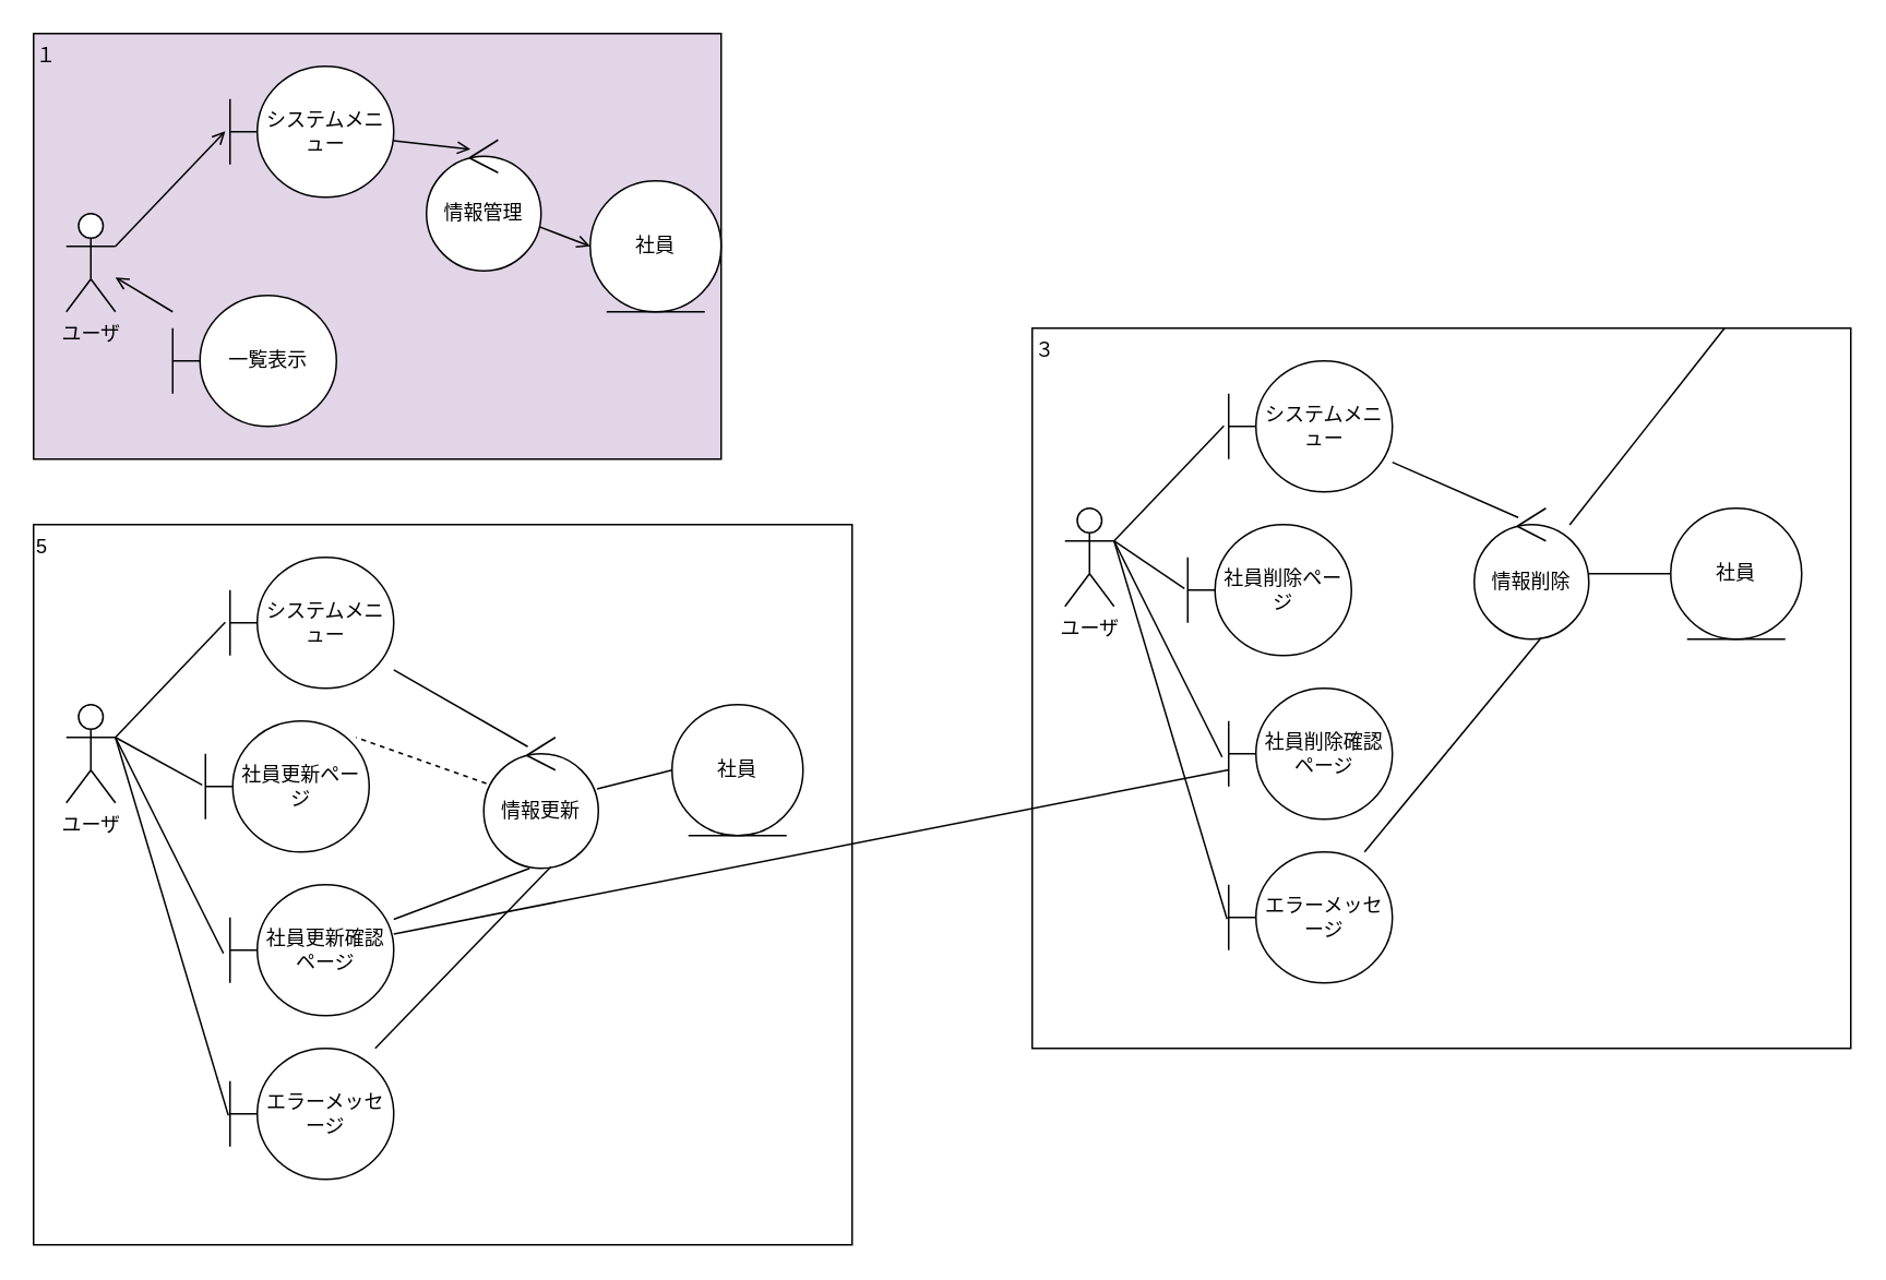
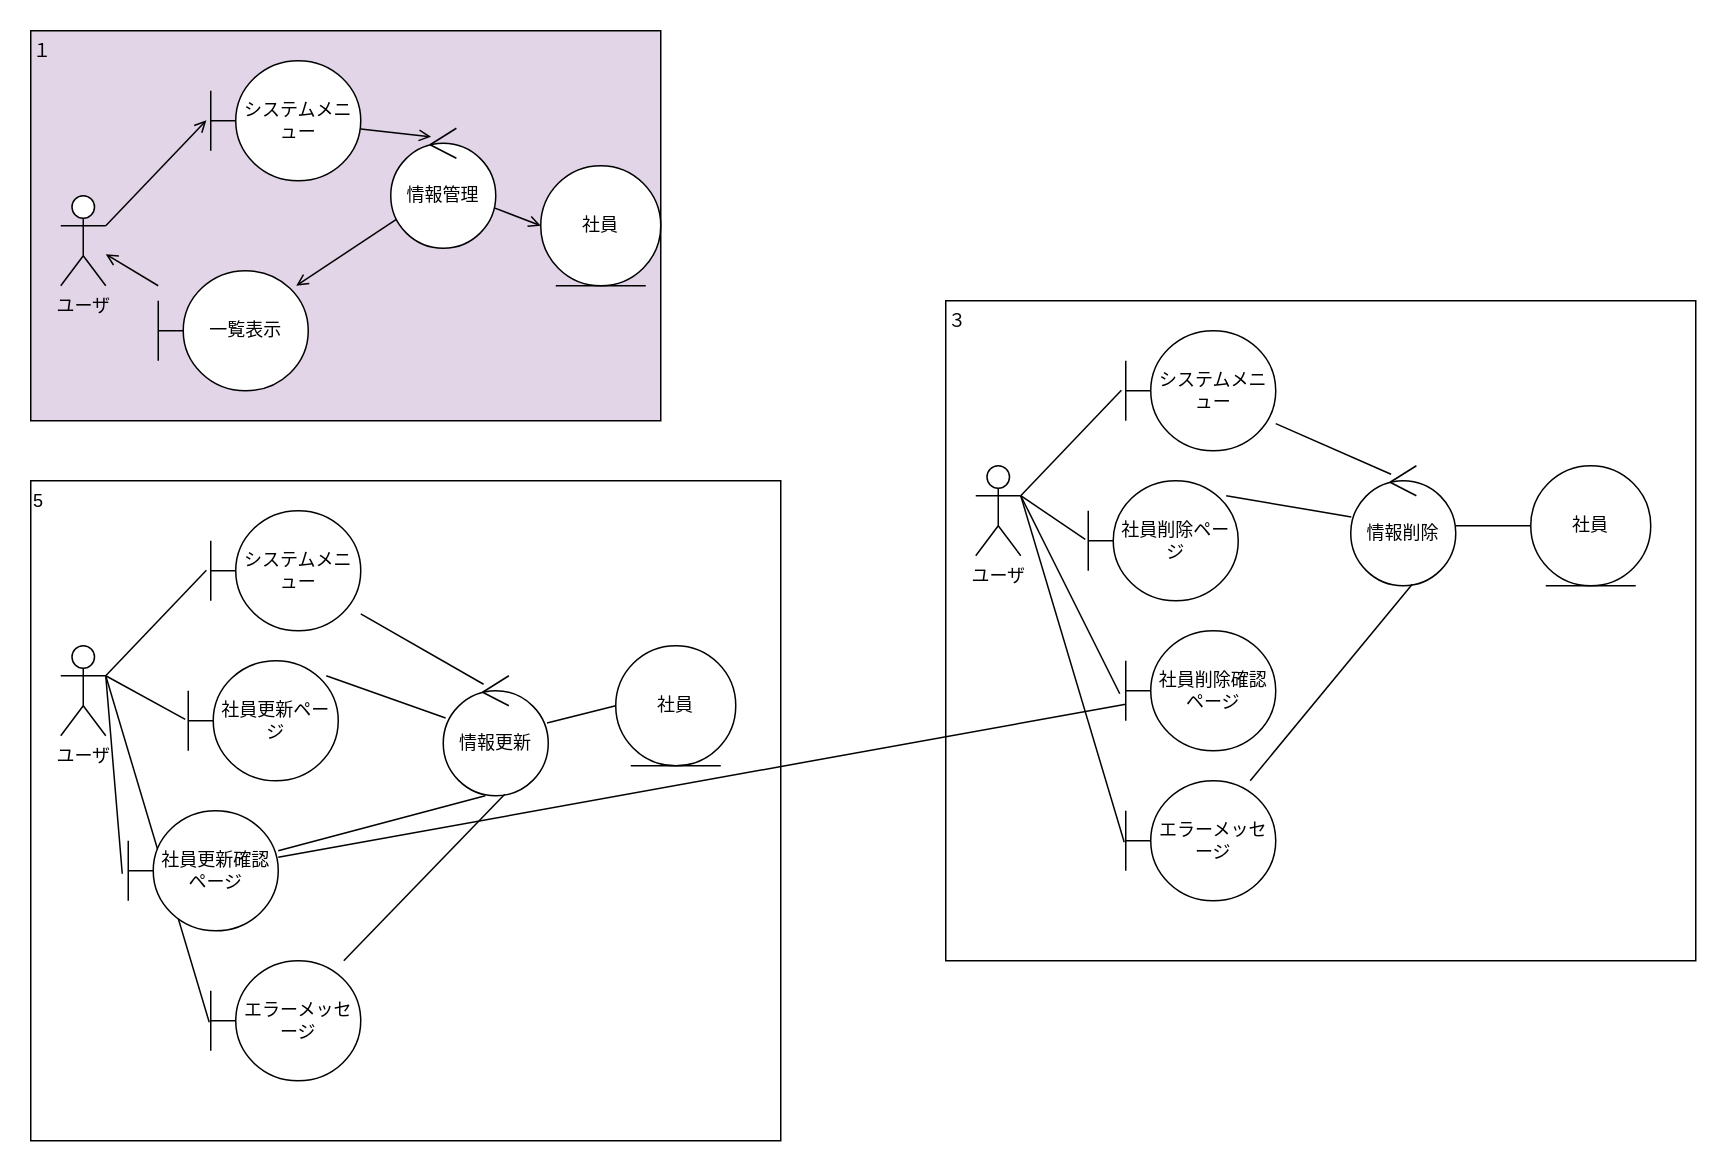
  <mxCell id="0" />
  <mxCell id="1" parent="0" />
  <mxCell id="2" value="１" style="rounded=0;whiteSpace=wrap;html=1;align=left;verticalAlign=top;fillColor=#e1d5e7;" vertex="1" parent="1"><mxGeometry x="20" y="20" width="420" height="260" as="geometry" /></mxCell>
  <mxCell id="3" value="ユーザ" style="shape=umlActor;verticalLabelPosition=bottom;verticalAlign=top;html=1;outlineConnect=0;" parent="1" vertex="1"><mxGeometry x="40" y="130" width="30" height="60" as="geometry" /></mxCell>
  <mxCell id="4" style="edgeStyle=none;rounded=0;orthogonalLoop=1;jettySize=auto;html=1;entryX=0;entryY=0.5;entryDx=0;entryDy=0;endArrow=open;endFill=0;" parent="1" source="6" target="8" edge="1"><mxGeometry relative="1" as="geometry" /></mxCell>
+ <mxCell id="5" style="edgeStyle=none;rounded=0;orthogonalLoop=1;jettySize=auto;html=1;endArrow=open;endFill=0;entryX=0.92;entryY=0.125;entryDx=0;entryDy=0;entryPerimeter=0;" parent="1" source="6" target="12" edge="1"><mxGeometry relative="1" as="geometry"><mxPoint x="310" y="80" as="targetPoint" /></mxGeometry></mxCell>
  <mxCell id="6" value="情報管理" style="ellipse;shape=umlControl;whiteSpace=wrap;html=1;" parent="1" vertex="1"><mxGeometry x="260" y="85" width="70" height="80" as="geometry" /></mxCell>
  <mxCell id="7" value="" style="rounded=0;orthogonalLoop=1;jettySize=auto;html=1;exitX=1;exitY=0.333;exitDx=0;exitDy=0;exitPerimeter=0;endArrow=open;endFill=0;entryX=-0.029;entryY=0.496;entryDx=0;entryDy=0;entryPerimeter=0;" parent="1" source="3" target="10" edge="1"><mxGeometry relative="1" as="geometry"><mxPoint x="90" y="140" as="sourcePoint" /><mxPoint x="190" y="190" as="targetPoint" /></mxGeometry></mxCell>
  <mxCell id="8" value="社員" style="ellipse;shape=umlEntity;whiteSpace=wrap;html=1;" parent="1" vertex="1"><mxGeometry x="360" y="110" width="80" height="80" as="geometry" /></mxCell>
  <mxCell id="9" style="edgeStyle=none;rounded=0;orthogonalLoop=1;jettySize=auto;html=1;entryX=0.384;entryY=0.071;entryDx=0;entryDy=0;entryPerimeter=0;endArrow=open;endFill=0;" parent="1" source="10" target="6" edge="1"><mxGeometry relative="1" as="geometry" /></mxCell>
  <mxCell id="10" value="システムメニュー" style="shape=umlBoundary;whiteSpace=wrap;html=1;" parent="1" vertex="1"><mxGeometry x="140" y="40" width="100" height="80" as="geometry" /></mxCell>
  <mxCell id="11" style="edgeStyle=none;rounded=0;orthogonalLoop=1;jettySize=auto;html=1;endArrow=open;endFill=0;" parent="1" source="12" target="3" edge="1"><mxGeometry relative="1" as="geometry" /></mxCell>
  <mxCell id="12" value="一覧表示" style="shape=umlBoundary;whiteSpace=wrap;html=1;" parent="1" vertex="1"><mxGeometry x="105" y="180" width="100" height="80" as="geometry" /></mxCell>
  <mxCell id="13" value="5" style="rounded=0;whiteSpace=wrap;html=1;align=left;verticalAlign=top;" vertex="1" parent="1"><mxGeometry x="20" y="320" width="500" height="440" as="geometry" /></mxCell>
  <mxCell id="14" style="edgeStyle=none;rounded=0;orthogonalLoop=1;jettySize=auto;html=1;exitX=1;exitY=0.333;exitDx=0;exitDy=0;exitPerimeter=0;entryX=-0.02;entryY=0.488;entryDx=0;entryDy=0;entryPerimeter=0;endArrow=none;endFill=0;" edge="1" parent="1" source="17" target="25"><mxGeometry relative="1" as="geometry" /></mxCell>
  <mxCell id="15" style="edgeStyle=none;rounded=0;orthogonalLoop=1;jettySize=auto;html=1;exitX=1;exitY=0.333;exitDx=0;exitDy=0;exitPerimeter=0;entryX=-0.04;entryY=0.525;entryDx=0;entryDy=0;entryPerimeter=0;endArrow=none;endFill=0;" edge="1" parent="1" source="17" target="27"><mxGeometry relative="1" as="geometry" /></mxCell>
  <mxCell id="16" style="edgeStyle=none;rounded=0;orthogonalLoop=1;jettySize=auto;html=1;entryX=-0.01;entryY=0.513;entryDx=0;entryDy=0;entryPerimeter=0;endArrow=none;endFill=0;" edge="1" parent="1" target="29"><mxGeometry relative="1" as="geometry"><mxPoint x="70" y="450" as="sourcePoint" /></mxGeometry></mxCell>
  <mxCell id="17" value="ユーザ" style="shape=umlActor;verticalLabelPosition=bottom;verticalAlign=top;html=1;outlineConnect=0;" vertex="1" parent="1"><mxGeometry x="40" y="430" width="30" height="60" as="geometry" /></mxCell>
  <mxCell id="18" style="edgeStyle=none;rounded=0;orthogonalLoop=1;jettySize=auto;html=1;entryX=0;entryY=0.5;entryDx=0;entryDy=0;endArrow=none;endFill=0;" edge="1" parent="1" source="20" target="22"><mxGeometry relative="1" as="geometry" /></mxCell>
- <mxCell id="19" style="edgeStyle=none;rounded=0;orthogonalLoop=1;jettySize=auto;html=1;endArrow=none;endFill=0;entryX=0.92;entryY=0.125;entryDx=0;entryDy=0;entryPerimeter=0;dashed=1;" edge="1" parent="1" source="20" target="25"><mxGeometry relative="1" as="geometry"><mxPoint x="310" y="380" as="targetPoint" /></mxGeometry></mxCell>
+ <mxCell id="19" style="edgeStyle=none;rounded=0;orthogonalLoop=1;jettySize=auto;html=1;endArrow=none;endFill=0;entryX=0.92;entryY=0.125;entryDx=0;entryDy=0;entryPerimeter=0;" edge="1" parent="1" source="20" target="25"><mxGeometry relative="1" as="geometry"><mxPoint x="310" y="380" as="targetPoint" /></mxGeometry></mxCell>
  <mxCell id="20" value="情報更新" style="ellipse;shape=umlControl;whiteSpace=wrap;html=1;" vertex="1" parent="1"><mxGeometry x="295" y="450" width="70" height="80" as="geometry" /></mxCell>
  <mxCell id="21" value="" style="rounded=0;orthogonalLoop=1;jettySize=auto;html=1;exitX=1;exitY=0.333;exitDx=0;exitDy=0;exitPerimeter=0;endArrow=none;endFill=0;entryX=-0.029;entryY=0.496;entryDx=0;entryDy=0;entryPerimeter=0;" edge="1" parent="1" source="17" target="24"><mxGeometry relative="1" as="geometry"><mxPoint x="90" y="440" as="sourcePoint" /><mxPoint x="190" y="490" as="targetPoint" /></mxGeometry></mxCell>
  <mxCell id="22" value="社員" style="ellipse;shape=umlEntity;whiteSpace=wrap;html=1;" vertex="1" parent="1"><mxGeometry x="410" y="430" width="80" height="80" as="geometry" /></mxCell>
  <mxCell id="23" style="edgeStyle=none;rounded=0;orthogonalLoop=1;jettySize=auto;html=1;entryX=0.384;entryY=0.071;entryDx=0;entryDy=0;entryPerimeter=0;endArrow=none;endFill=0;" edge="1" parent="1" source="24" target="20"><mxGeometry relative="1" as="geometry" /></mxCell>
  <mxCell id="24" value="システムメニュー" style="shape=umlBoundary;whiteSpace=wrap;html=1;" vertex="1" parent="1"><mxGeometry x="140" y="340" width="100" height="80" as="geometry" /></mxCell>
  <mxCell id="25" value="社員更新ページ" style="shape=umlBoundary;whiteSpace=wrap;html=1;" vertex="1" parent="1"><mxGeometry x="125" y="440" width="100" height="80" as="geometry" /></mxCell>
  <mxCell id="26" style="edgeStyle=none;rounded=0;orthogonalLoop=1;jettySize=auto;html=1;entryX=0.4;entryY=1;entryDx=0;entryDy=0;entryPerimeter=0;endArrow=none;endFill=0;" edge="1" parent="1" source="27" target="20"><mxGeometry relative="1" as="geometry" /></mxCell>
- <mxCell id="27" value="社員更新確認ページ" style="shape=umlBoundary;whiteSpace=wrap;html=1;" vertex="1" parent="1"><mxGeometry x="140" y="540" width="100" height="80" as="geometry" /></mxCell>
+ <mxCell id="27" value="社員更新確認ページ" style="shape=umlBoundary;whiteSpace=wrap;html=1;" vertex="1" parent="1"><mxGeometry x="85" y="540" width="100" height="80" as="geometry" /></mxCell>
  <mxCell id="28" style="edgeStyle=none;rounded=0;orthogonalLoop=1;jettySize=auto;html=1;entryX=0.586;entryY=0.988;entryDx=0;entryDy=0;entryPerimeter=0;endArrow=none;endFill=0;" edge="1" parent="1" source="29" target="20"><mxGeometry relative="1" as="geometry" /></mxCell>
  <mxCell id="29" value="エラーメッセージ" style="shape=umlBoundary;whiteSpace=wrap;html=1;" vertex="1" parent="1"><mxGeometry x="140" y="640" width="100" height="80" as="geometry" /></mxCell>
  <mxCell id="30" value="３" style="rounded=0;whiteSpace=wrap;html=1;align=left;verticalAlign=top;" vertex="1" parent="1"><mxGeometry x="630" y="200" width="500" height="440" as="geometry" /></mxCell>
  <mxCell id="31" style="edgeStyle=none;rounded=0;orthogonalLoop=1;jettySize=auto;html=1;exitX=1;exitY=0.333;exitDx=0;exitDy=0;exitPerimeter=0;entryX=-0.02;entryY=0.488;entryDx=0;entryDy=0;entryPerimeter=0;endArrow=none;endFill=0;" edge="1" parent="1" source="34" target="42"><mxGeometry relative="1" as="geometry" /></mxCell>
  <mxCell id="32" style="edgeStyle=none;rounded=0;orthogonalLoop=1;jettySize=auto;html=1;exitX=1;exitY=0.333;exitDx=0;exitDy=0;exitPerimeter=0;entryX=-0.04;entryY=0.525;entryDx=0;entryDy=0;entryPerimeter=0;endArrow=none;endFill=0;" edge="1" parent="1" source="34" target="44"><mxGeometry relative="1" as="geometry" /></mxCell>
  <mxCell id="33" style="edgeStyle=none;rounded=0;orthogonalLoop=1;jettySize=auto;html=1;entryX=-0.01;entryY=0.513;entryDx=0;entryDy=0;entryPerimeter=0;endArrow=none;endFill=0;" edge="1" parent="1" target="46"><mxGeometry relative="1" as="geometry"><mxPoint x="680" y="330" as="sourcePoint" /></mxGeometry></mxCell>
  <mxCell id="34" value="ユーザ" style="shape=umlActor;verticalLabelPosition=bottom;verticalAlign=top;html=1;outlineConnect=0;" vertex="1" parent="1"><mxGeometry x="650" y="310" width="30" height="60" as="geometry" /></mxCell>
  <mxCell id="35" style="edgeStyle=none;rounded=0;orthogonalLoop=1;jettySize=auto;html=1;entryX=0;entryY=0.5;entryDx=0;entryDy=0;endArrow=none;endFill=0;" edge="1" parent="1" source="37" target="39"><mxGeometry relative="1" as="geometry" /></mxCell>
- <mxCell id="36" style="edgeStyle=none;rounded=0;orthogonalLoop=1;jettySize=auto;html=1;endArrow=none;endFill=0;" edge="1" parent="1" source="37" target="30"><mxGeometry relative="1" as="geometry"><mxPoint x="920" y="260" as="targetPoint" /></mxGeometry></mxCell>
+ <mxCell id="36" style="edgeStyle=none;rounded=0;orthogonalLoop=1;jettySize=auto;html=1;endArrow=none;endFill=0;entryX=0.92;entryY=0.125;entryDx=0;entryDy=0;entryPerimeter=0;" edge="1" parent="1" source="37" target="42"><mxGeometry relative="1" as="geometry"><mxPoint x="920" y="260" as="targetPoint" /></mxGeometry></mxCell>
  <mxCell id="37" value="情報削除" style="ellipse;shape=umlControl;whiteSpace=wrap;html=1;" vertex="1" parent="1"><mxGeometry x="900" y="310" width="70" height="80" as="geometry" /></mxCell>
  <mxCell id="38" value="" style="rounded=0;orthogonalLoop=1;jettySize=auto;html=1;exitX=1;exitY=0.333;exitDx=0;exitDy=0;exitPerimeter=0;endArrow=none;endFill=0;entryX=-0.029;entryY=0.496;entryDx=0;entryDy=0;entryPerimeter=0;" edge="1" parent="1" source="34" target="41"><mxGeometry relative="1" as="geometry"><mxPoint x="700" y="320" as="sourcePoint" /><mxPoint x="800" y="370" as="targetPoint" /></mxGeometry></mxCell>
  <mxCell id="39" value="社員" style="ellipse;shape=umlEntity;whiteSpace=wrap;html=1;" vertex="1" parent="1"><mxGeometry x="1020" y="310" width="80" height="80" as="geometry" /></mxCell>
  <mxCell id="40" style="edgeStyle=none;rounded=0;orthogonalLoop=1;jettySize=auto;html=1;entryX=0.384;entryY=0.071;entryDx=0;entryDy=0;entryPerimeter=0;endArrow=none;endFill=0;" edge="1" parent="1" source="41" target="37"><mxGeometry relative="1" as="geometry" /></mxCell>
  <mxCell id="41" value="システムメニュー" style="shape=umlBoundary;whiteSpace=wrap;html=1;" vertex="1" parent="1"><mxGeometry x="750" y="220" width="100" height="80" as="geometry" /></mxCell>
  <mxCell id="42" value="社員削除ページ" style="shape=umlBoundary;whiteSpace=wrap;html=1;" vertex="1" parent="1"><mxGeometry x="725" y="320" width="100" height="80" as="geometry" /></mxCell>
  <mxCell id="43" style="edgeStyle=none;rounded=0;orthogonalLoop=1;jettySize=auto;html=1;endArrow=none;endFill=0;" edge="1" parent="1" source="44" target="27"><mxGeometry relative="1" as="geometry" /></mxCell>
  <mxCell id="44" value="社員削除確認ページ" style="shape=umlBoundary;whiteSpace=wrap;html=1;" vertex="1" parent="1"><mxGeometry x="750" y="420" width="100" height="80" as="geometry" /></mxCell>
  <mxCell id="45" style="edgeStyle=none;rounded=0;orthogonalLoop=1;jettySize=auto;html=1;entryX=0.586;entryY=0.988;entryDx=0;entryDy=0;entryPerimeter=0;endArrow=none;endFill=0;" edge="1" parent="1" source="46" target="37"><mxGeometry relative="1" as="geometry" /></mxCell>
  <mxCell id="46" value="エラーメッセージ" style="shape=umlBoundary;whiteSpace=wrap;html=1;" vertex="1" parent="1"><mxGeometry x="750" y="520" width="100" height="80" as="geometry" /></mxCell>
